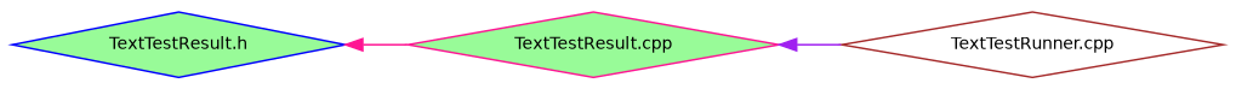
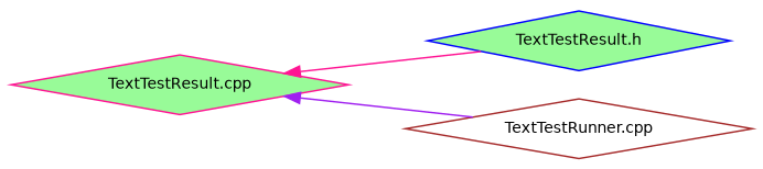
  digraph {
    rankdir=LR
    node [fillcolor=palegreen fontname=Helvetica fontsize=10 shape=diamond style=filled]
    edge [dir=back fontname=Helvetica fontsize=10 labelfontname=Helvetica labelfontsize=10 style=solid]
    n1 [color=blue fontcolor=black height=0.2 label="TextTestResult.h" width=0.4]
    n2 [color=deeppink height=0.2 label="TextTestResult.cpp" width=0.4]
    n3 [color=brown fillcolor=white height=0.2 label="TextTestRunner.cpp" width=0.4]
-   n1 -> n2 [color=deeppink]
+   n2 -> n1 [color=deeppink]
    n2 -> n3 [color=purple]
  }
